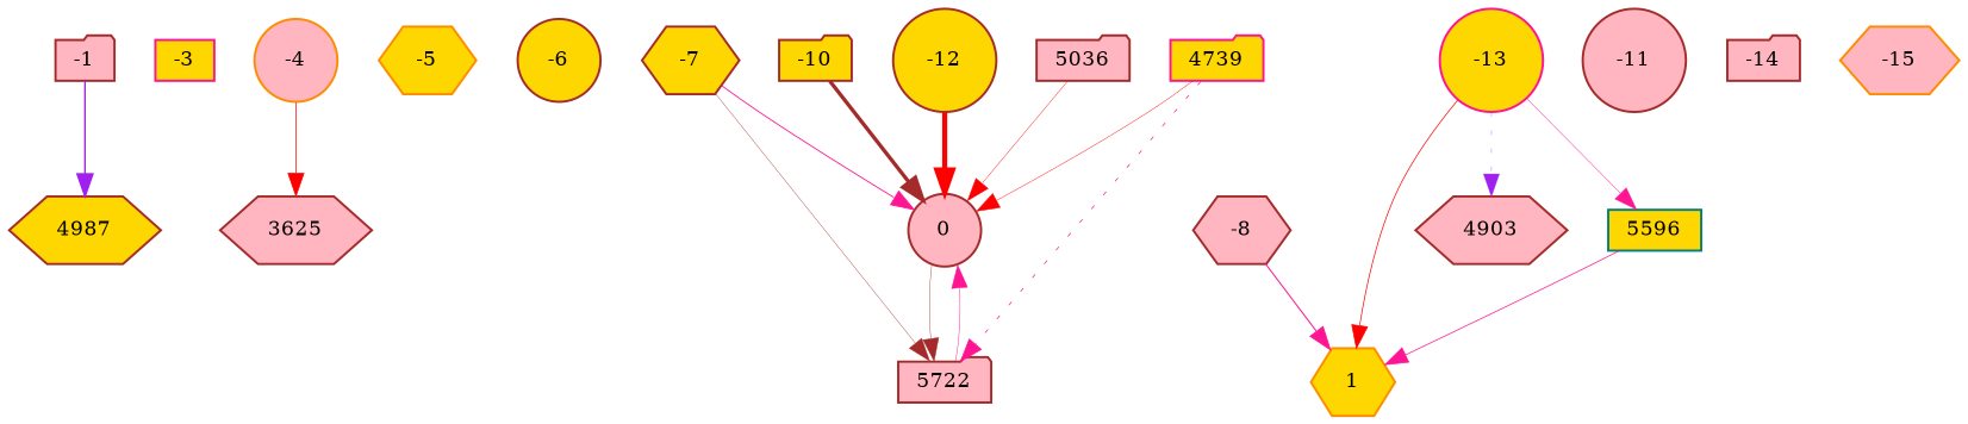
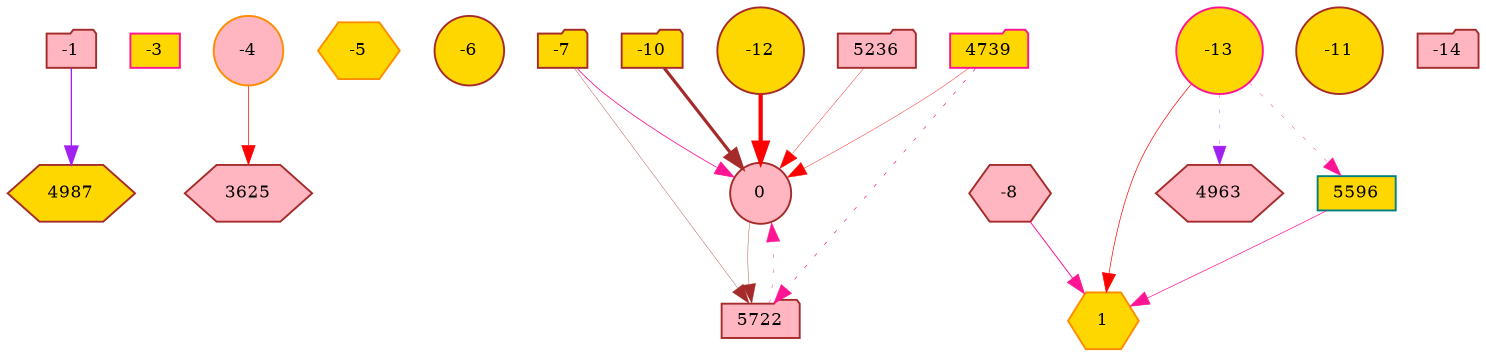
  digraph {
    node [color=brown fillcolor=lightpink fontsize=9 shape=hexagon style=filled]
    edge [color=deeppink style=solid]
    -1 [height=0.2 shape=folder width=0.2]
    4987 [fillcolor=gold height=0.2 width=0.2]
    -3 [color=deeppink fillcolor=gold height=0.2 shape=box width=0.2]
    -4 [color=darkorange height=0.2 shape=circle width=0.2]
    3625 [height=0.2 width=0.2]
    -5 [color=darkorange fillcolor=gold height=0.2 width=0.2]
    -6 [fillcolor=gold height=0.2 shape=circle width=0.2]
-   -7 [fillcolor=gold height=0.2 width=0.2]
+   -7 [fillcolor=gold height=0.2 shape=folder width=0.2]
    0 [height=0.2 shape=circle width=0.2]
    n10 [height=0.2 label=5722 shape=folder width=0.2]
    -8 [height=0.2 width=0.2]
    1 [color=darkorange fillcolor=gold height=0.2 width=0.2]
    -10 [fillcolor=gold height=0.2 shape=folder width=0.2]
-   -11 [height=0.2 shape=circle width=0.2]
+   -11 [fillcolor=gold height=0.2 shape=circle width=0.2]
    -12 [fillcolor=gold height=0.2 shape=circle width=0.2]
    -13 [color=deeppink fillcolor=gold height=0.2 shape=circle width=0.2]
-   4963 [height=0.2 width=0.2 label=4903]
+   4963 [height=0.2 width=0.2]
    5596 [color=teal fillcolor=gold height=0.2 shape=box width=0.2]
    -14 [height=0.2 shape=folder width=0.2]
-   -15 [color=darkorange height=0.2 width=0.2]
    4739 [color=deeppink fillcolor=gold height=0.2 shape=folder width=0.2]
-   5236 [height=0.2 shape=folder width=0.2 label=5036]
+   5236 [height=0.2 shape=folder width=0.2]
    -1 -> 4987 [color=purple penwidth=0.6843225996286696]
    -4 -> 3625 [color=red penwidth=0.3742502182317462]
    -7 -> 0 [penwidth=0.43648547514221225]
    -7 -> n10 [color=brown penwidth=0.19166984724823488]
    0 -> n10 [color=brown penwidth=0.20338864833933515]
-   n10 -> 0 [penwidth=0.23028796658372425]
+   n10 -> 0 [penwidth=0.23028796658372425 style=dotted]
    -8 -> 1 [penwidth=0.5151296602599271]
    -10 -> 0 [color=brown penwidth=1.6618414890905495]
    -12 -> 0 [color=red penwidth=2.227486800905317]
    -13 -> 1 [color=red penwidth=0.35929494948999074]
    -13 -> 4963 [color=purple penwidth=0.1671868359944474 style=dotted]
-   -13 -> 5596 [penwidth=0.21456570376438847]
+   -13 -> 5596 [penwidth=0.21456570376438847 style=dotted]
    5596 -> 1 [penwidth=0.36932132696115894]
    4739 -> 0 [color=red penwidth=0.21078127433846172]
    4739 -> n10 [penwidth=0.3594839563887674 style=dotted]
    5236 -> 0 [color=red penwidth=0.19761512509284912]
  }
